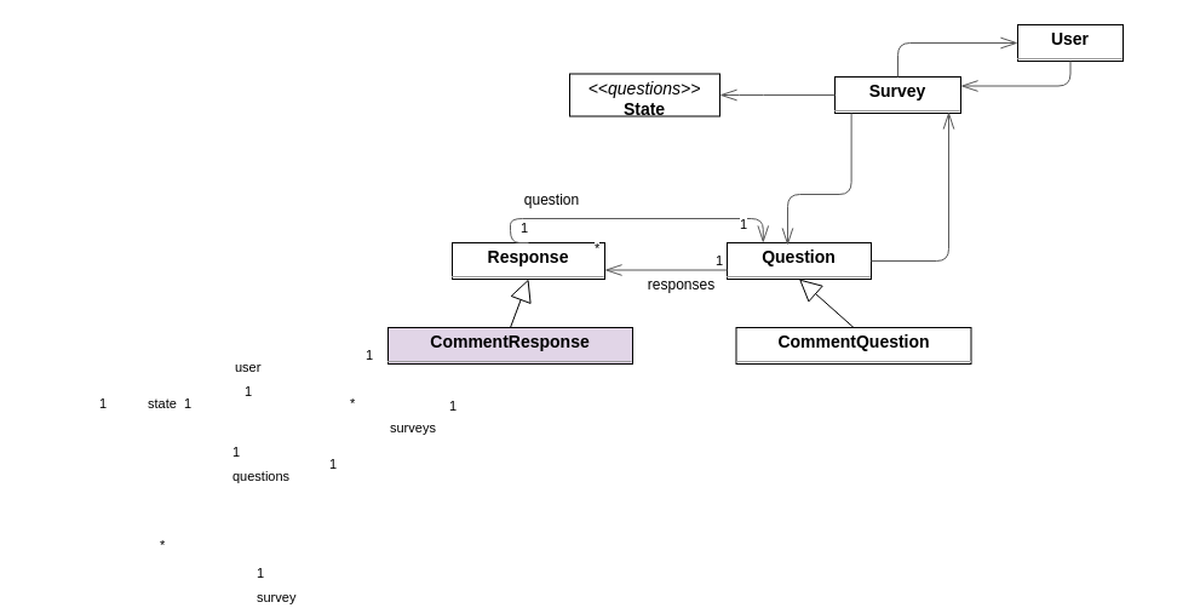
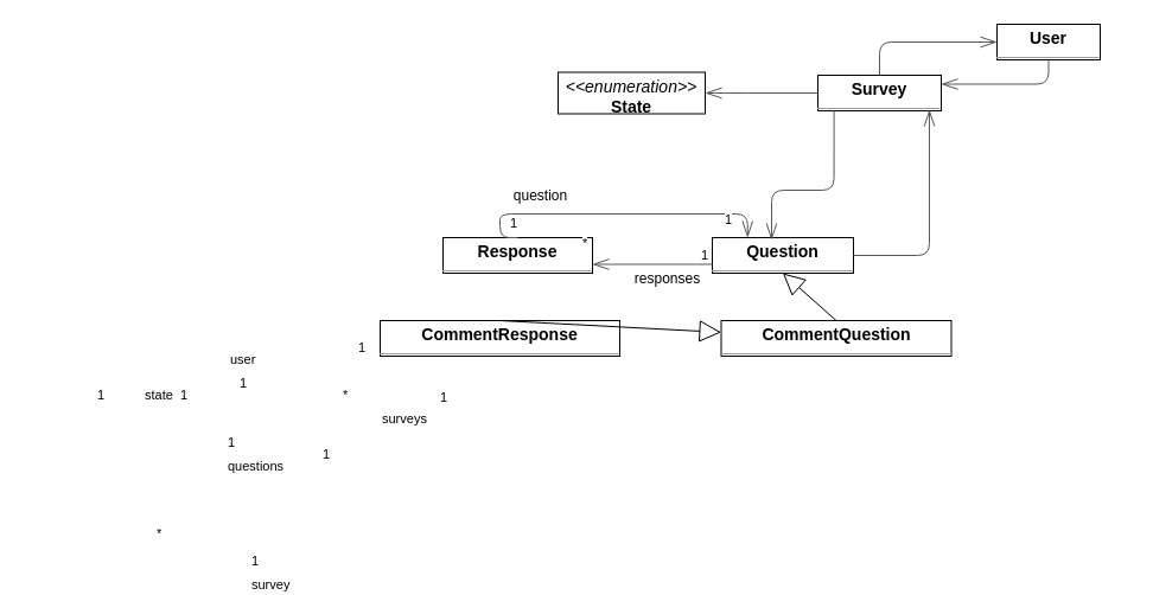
  <mxCell id="0" />
  <mxCell id="1" parent="0" />
  <mxCell id="2" value="&lt;p style=&quot;margin:0px;margin-top:4px;text-align:center;&quot;&gt;&lt;b&gt;CommentQuestion&lt;/b&gt;&lt;/p&gt;&lt;hr size=&quot;1&quot;/&gt;" style="verticalAlign=top;align=left;overflow=fill;fontSize=14;fontFamily=Helvetica;html=1;rounded=0;shadow=0;comic=0;labelBackgroundColor=none;strokeWidth=1;" parent="1" vertex="1"><mxGeometry x="307.5" y="270" width="194" height="30" as="geometry" /></mxCell>
- <mxCell id="3" value="&lt;p style=&quot;margin:0px;margin-top:4px;text-align:center;&quot;&gt;&lt;b&gt;CommentResponse&lt;/b&gt;&lt;/p&gt;&lt;hr size=&quot;1&quot;/&gt;" style="verticalAlign=top;align=left;overflow=fill;fontSize=14;fontFamily=Helvetica;html=1;rounded=0;shadow=0;comic=0;labelBackgroundColor=none;strokeWidth=1;fillColor=#e1d5e7;" parent="1" vertex="1"><mxGeometry x="20" y="270" width="202" height="30" as="geometry" /></mxCell>
+ <mxCell id="3" value="&lt;p style=&quot;margin:0px;margin-top:4px;text-align:center;&quot;&gt;&lt;b&gt;CommentResponse&lt;/b&gt;&lt;/p&gt;&lt;hr size=&quot;1&quot;/&gt;" style="verticalAlign=top;align=left;overflow=fill;fontSize=14;fontFamily=Helvetica;html=1;rounded=0;shadow=0;comic=0;labelBackgroundColor=none;strokeWidth=1;" parent="1" vertex="1"><mxGeometry x="20" y="270" width="202" height="30" as="geometry" /></mxCell>
  <mxCell id="4" value="&lt;p style=&quot;margin:0px;margin-top:4px;text-align:center;&quot;&gt;&lt;b&gt;Question&lt;/b&gt;&lt;/p&gt;&lt;hr size=&quot;1&quot;/&gt;" style="verticalAlign=top;align=left;overflow=fill;fontSize=14;fontFamily=Helvetica;html=1;rounded=0;shadow=0;comic=0;labelBackgroundColor=none;strokeWidth=1;" parent="1" vertex="1"><mxGeometry x="300" y="200" width="119" height="30" as="geometry" /></mxCell>
  <mxCell id="5" value="&lt;p style=&quot;margin:0px;margin-top:4px;text-align:center;&quot;&gt;&lt;b&gt;Response&lt;/b&gt;&lt;/p&gt;&lt;hr size=&quot;1&quot;/&gt;" style="verticalAlign=top;align=left;overflow=fill;fontSize=14;fontFamily=Helvetica;html=1;rounded=0;shadow=0;comic=0;labelBackgroundColor=none;strokeWidth=1;" parent="1" vertex="1"><mxGeometry x="73" y="200" width="126" height="30" as="geometry" /></mxCell>
- <mxCell id="6" value="&lt;p style=&quot;margin:0px;margin-top:4px;text-align:center;&quot;&gt;&lt;i&gt;&amp;lt;&amp;lt;questions&amp;gt;&amp;gt;&lt;/i&gt;&lt;br/&gt;&lt;b&gt;State&lt;/b&gt;&lt;/p&gt;&lt;hr size=&quot;1&quot;/&gt;" style="verticalAlign=top;align=left;overflow=fill;fontSize=14;fontFamily=Helvetica;html=1;rounded=0;shadow=0;comic=0;labelBackgroundColor=none;strokeWidth=1;" parent="1" vertex="1"><mxGeometry x="170" y="60.5" width="124" height="35" as="geometry" /></mxCell>
+ <mxCell id="6" value="&lt;p style=&quot;margin:0px;margin-top:4px;text-align:center;&quot;&gt;&lt;i&gt;&amp;lt;&amp;lt;enumeration&amp;gt;&amp;gt;&lt;/i&gt;&lt;br/&gt;&lt;b&gt;State&lt;/b&gt;&lt;/p&gt;&lt;hr size=&quot;1&quot;/&gt;" style="verticalAlign=top;align=left;overflow=fill;fontSize=14;fontFamily=Helvetica;html=1;rounded=0;shadow=0;comic=0;labelBackgroundColor=none;strokeWidth=1;" parent="1" vertex="1"><mxGeometry x="170" y="60.5" width="124" height="35" as="geometry" /></mxCell>
  <mxCell id="7" value="&lt;p style=&quot;margin:0px;margin-top:4px;text-align:center;&quot;&gt;&lt;b&gt;Survey&lt;/b&gt;&lt;/p&gt;&lt;hr size=&quot;1&quot;/&gt;" style="verticalAlign=top;align=left;overflow=fill;fontSize=14;fontFamily=Helvetica;html=1;rounded=0;shadow=0;comic=0;labelBackgroundColor=none;strokeWidth=1;" parent="1" vertex="1"><mxGeometry x="389" y="63" width="104" height="30" as="geometry" /></mxCell>
  <mxCell id="8" value="&lt;p style=&quot;margin:0px;margin-top:4px;text-align:center;&quot;&gt;&lt;b&gt;User&lt;/b&gt;&lt;/p&gt;&lt;hr size=&quot;1&quot;/&gt;" style="verticalAlign=top;align=left;overflow=fill;fontSize=14;fontFamily=Helvetica;html=1;rounded=0;shadow=0;comic=0;labelBackgroundColor=none;strokeWidth=1;" parent="1" vertex="1"><mxGeometry x="540" y="20" width="87" height="30" as="geometry" /></mxCell>
  <mxCell id="9" value="" style="html=1;rounded=1;edgeStyle=orthogonalEdgeStyle;dashed=0;startArrow=diamondThinstartSize=12;endArrow=openThin;endSize=12;strokeColor=#595959;exitX=1;exitY=0.5;exitDx=0;exitDy=0;entryX=0.904;entryY=0.967;entryDx=0;entryDy=0;entryPerimeter=0;" parent="1" source="4" target="7" edge="1"><mxGeometry width="50" height="50" relative="1" as="geometry"><Array as="points"><mxPoint x="483" y="215" /></Array><mxPoint x="500" y="130" as="targetPoint" /></mxGeometry></mxCell>
  <mxCell id="10" value="1" style="edgeLabel;resizable=0;html=1;align=left;verticalAlign=top;strokeColor=default;" parent="9" vertex="1" connectable="0"><mxGeometry x="-90" y="460" as="geometry" /></mxCell>
  <mxCell id="11" value="1" style="edgeLabel;resizable=0;html=1;align=left;verticalAlign=top;strokeColor=default;" parent="9" vertex="1" connectable="0"><mxGeometry x="-30" y="370" as="geometry" /></mxCell>
  <mxCell id="12" value="survey" style="edgeLabel;resizable=0;html=1;align=left;verticalAlign=top;strokeColor=default;" parent="9" vertex="1" connectable="0"><mxGeometry x="-90" y="480" as="geometry" /></mxCell>
  <mxCell id="13" value="" style="html=1;rounded=1;edgeStyle=orthogonalEdgeStyle;dashed=0;startArrow=diamondThinstartSize=12;endArrow=openThin;endSize=12;strokeColor=#595959;exitX=0.131;exitY=1.000;exitDx=0;exitDy=0;entryX=0.42;entryY=0.067;entryDx=0;entryDy=0;entryPerimeter=0;" parent="1" source="7" target="4" edge="1"><mxGeometry width="50" height="50" relative="1" as="geometry"><Array as="points"><mxPoint x="403" y="160" /><mxPoint x="350" y="160" /></Array><mxPoint x="460" y="180" as="targetPoint" /></mxGeometry></mxCell>
  <mxCell id="14" value="1" style="edgeLabel;resizable=0;html=1;align=left;verticalAlign=top;strokeColor=default;" parent="13" vertex="1" connectable="0"><mxGeometry x="-110" y="360" as="geometry" /></mxCell>
  <mxCell id="15" value="*" style="edgeLabel;resizable=0;html=1;align=left;verticalAlign=top;strokeColor=default;" parent="13" vertex="1" connectable="0"><mxGeometry x="-140" y="450" as="geometry"><mxPoint x="-30" y="-13" as="offset" /></mxGeometry></mxCell>
  <mxCell id="16" value="questions" style="edgeLabel;resizable=0;html=1;align=left;verticalAlign=top;strokeColor=default;" parent="13" vertex="1" connectable="0"><mxGeometry x="-110" y="380" as="geometry" /></mxCell>
  <mxCell id="17" value="" style="html=1;rounded=1;edgeStyle=orthogonalEdgeStyle;dashed=0;startArrow=diamondThinstartSize=12;endArrow=openThin;endSize=12;strokeColor=#595959;exitX=0;exitY=0.5;exitDx=0;exitDy=0;entryX=1;entryY=0.5;entryDx=0;entryDy=0;" parent="1" source="7" target="6" edge="1"><mxGeometry width="50" height="50" relative="1" as="geometry"><Array as="points"><mxPoint x="320" y="78" /><mxPoint x="320" y="78" /></Array><mxPoint x="320" y="80" as="sourcePoint" /><mxPoint x="320" y="170" as="targetPoint" /></mxGeometry></mxCell>
  <mxCell id="18" value="1" style="edgeLabel;resizable=0;html=1;align=left;verticalAlign=top;strokeColor=default;" parent="17" vertex="1" connectable="0"><mxGeometry x="-220" y="320" as="geometry" /></mxCell>
  <mxCell id="19" value="1" style="edgeLabel;resizable=0;html=1;align=left;verticalAlign=top;strokeColor=default;" parent="17" vertex="1" connectable="0"><mxGeometry x="-150" y="320" as="geometry" /></mxCell>
  <mxCell id="20" value="state" style="edgeLabel;resizable=0;html=1;align=left;verticalAlign=top;strokeColor=default;" parent="17" vertex="1" connectable="0"><mxGeometry x="-180" y="320" as="geometry" /></mxCell>
  <mxCell id="21" value="" style="html=1;rounded=1;edgeStyle=orthogonalEdgeStyle;dashed=0;startArrow=diamondThinstartSize=12;endArrow=openThin;endSize=12;strokeColor=#595959;exitX=0.500;exitY=0.001;exitDx=0;exitDy=0;entryX=0;entryY=0.5;entryDx=0;entryDy=0;" parent="1" source="7" target="8" edge="1"><mxGeometry width="50" height="50" relative="1" as="geometry"><Array as="points"><mxPoint x="441" y="35" /></Array></mxGeometry></mxCell>
  <mxCell id="22" value="1" style="edgeLabel;resizable=0;html=1;align=left;verticalAlign=top;strokeColor=default;" parent="21" vertex="1" connectable="0"><mxGeometry y="280" as="geometry" /></mxCell>
  <mxCell id="23" value="1" style="edgeLabel;resizable=0;html=1;align=left;verticalAlign=top;strokeColor=default;" parent="21" vertex="1" connectable="0"><mxGeometry x="-100" y="310" as="geometry" /></mxCell>
  <mxCell id="24" value="user" style="edgeLabel;resizable=0;html=1;align=left;verticalAlign=top;strokeColor=default;" parent="21" vertex="1" connectable="0"><mxGeometry x="-108" y="290" as="geometry" /></mxCell>
  <mxCell id="25" value="" style="html=1;rounded=1;edgeStyle=orthogonalEdgeStyle;dashed=0;startArrow=diamondThinstartSize=12;endArrow=openThin;endSize=12;strokeColor=#595959;exitX=0.500;exitY=1.002;exitDx=0;exitDy=0;entryX=1;entryY=0.25;entryDx=0;entryDy=0;" parent="1" source="8" target="7" edge="1"><mxGeometry width="50" height="50" relative="1" as="geometry"><Array as="points"><mxPoint x="584" y="71" /></Array><mxPoint x="530" y="90" as="targetPoint" /></mxGeometry></mxCell>
  <mxCell id="26" value="1" style="edgeLabel;resizable=0;html=1;align=left;verticalAlign=top;strokeColor=default;direction=south;" parent="25" vertex="1" connectable="0"><mxGeometry y="400" as="geometry"><mxPoint x="69" y="-78" as="offset" /></mxGeometry></mxCell>
  <mxCell id="27" value="*" style="edgeLabel;resizable=0;html=1;align=left;verticalAlign=top;strokeColor=default;" parent="25" vertex="1" connectable="0"><mxGeometry x="-300" y="260" as="geometry"><mxPoint x="287" y="60" as="offset" /></mxGeometry></mxCell>
  <mxCell id="28" value="surveys" style="edgeLabel;resizable=0;html=1;align=left;verticalAlign=top;strokeColor=default;" parent="25" vertex="1" connectable="0"><mxGeometry x="20" y="340" as="geometry" /></mxCell>
  <mxCell id="29" value="" style="endArrow=block;endSize=16;endFill=0;html=1;rounded=0;entryX=0.5;entryY=1;entryDx=0;entryDy=0;exitX=0.5;exitY=0;exitDx=0;exitDy=0;" edge="1" parent="1" source="2" target="4"><mxGeometry x="-1" y="-95" width="160" relative="1" as="geometry"><mxPoint x="36.5" y="360" as="sourcePoint" /><mxPoint x="196.5" y="360" as="targetPoint" /><mxPoint x="-90" y="-65" as="offset" /></mxGeometry></mxCell>
- <mxCell id="30" value="" style="endArrow=block;endSize=16;endFill=0;html=1;rounded=0;entryX=0.5;entryY=1;entryDx=0;entryDy=0;exitX=0.5;exitY=0;exitDx=0;exitDy=0;" edge="1" parent="1" source="3" target="5"><mxGeometry x="-1" y="-95" width="160" relative="1" as="geometry"><mxPoint x="242.5" y="270" as="sourcePoint" /><mxPoint x="242.5" y="230" as="targetPoint" /><mxPoint x="-90" y="-65" as="offset" /></mxGeometry></mxCell>
+ <mxCell id="30" value="" style="endArrow=block;endSize=16;endFill=0;html=1;rounded=0;exitX=0.5;exitY=0;exitDx=0;exitDy=0;" edge="1" parent="1" source="3" target="2"><mxGeometry x="-1" y="-95" width="160" relative="1" as="geometry"><mxPoint x="242.5" y="270" as="sourcePoint" /><mxPoint x="242.5" y="230" as="targetPoint" /><mxPoint x="-90" y="-65" as="offset" /></mxGeometry></mxCell>
  <mxCell id="31" value="" style="html=1;rounded=1;edgeStyle=orthogonalEdgeStyle;dashed=0;startArrow=diamondThinstartSize=12;endArrow=openThin;endSize=12;strokeColor=#595959;exitX=0.5;exitY=0;exitDx=0;exitDy=0;entryX=0.25;entryY=0;entryDx=0;entryDy=0;" edge="1" parent="1" source="5" target="4"><mxGeometry width="50" height="50" relative="1" as="geometry"><Array as="points"><mxPoint x="121" y="180" /><mxPoint x="330" y="180" /></Array><mxPoint x="110" y="178" as="sourcePoint" /><mxPoint x="209" y="150" as="targetPoint" /></mxGeometry></mxCell>
  <mxCell id="32" value="1" style="edgeLabel;resizable=0;html=1;align=left;verticalAlign=top;strokeColor=default;" vertex="1" connectable="0" parent="31"><mxGeometry y="280" as="geometry" /></mxCell>
  <mxCell id="33" value="1" style="edgeLabel;resizable=0;html=1;align=left;verticalAlign=top;strokeColor=default;" vertex="1" connectable="0" parent="31"><mxGeometry x="-100" y="310" as="geometry" /></mxCell>
  <mxCell id="34" value="user" style="edgeLabel;resizable=0;html=1;align=left;verticalAlign=top;strokeColor=default;" vertex="1" connectable="0" parent="31"><mxGeometry x="-108" y="290" as="geometry" /></mxCell>
  <mxCell id="35" value="" style="html=1;rounded=1;edgeStyle=orthogonalEdgeStyle;dashed=0;startArrow=diamondThinstartSize=12;endArrow=openThin;endSize=12;strokeColor=#595959;exitX=0;exitY=0.75;exitDx=0;exitDy=0;entryX=1;entryY=0.75;entryDx=0;entryDy=0;" edge="1" parent="1" source="4" target="5"><mxGeometry width="50" height="50" relative="1" as="geometry"><mxPoint x="93" y="135" as="sourcePoint" /><mxPoint x="220" y="190" as="targetPoint" /></mxGeometry></mxCell>
  <mxCell id="36" value="1" style="edgeLabel;resizable=0;html=1;align=left;verticalAlign=top;strokeColor=default;direction=south;" vertex="1" connectable="0" parent="35"><mxGeometry y="400" as="geometry"><mxPoint x="69" y="-78" as="offset" /></mxGeometry></mxCell>
  <mxCell id="37" value="*" style="edgeLabel;resizable=0;html=1;align=left;verticalAlign=top;strokeColor=default;" vertex="1" connectable="0" parent="35"><mxGeometry x="-300" y="260" as="geometry"><mxPoint x="287" y="60" as="offset" /></mxGeometry></mxCell>
  <mxCell id="38" value="surveys" style="edgeLabel;resizable=0;html=1;align=left;verticalAlign=top;strokeColor=default;" vertex="1" connectable="0" parent="35"><mxGeometry x="20" y="340" as="geometry" /></mxCell>
  <mxCell id="39" value="1" style="edgeLabel;resizable=0;html=1;align=left;verticalAlign=top;strokeColor=default;direction=south;" vertex="1" connectable="0" parent="1"><mxGeometry x="650" y="230" as="geometry"><mxPoint x="-522" y="-55" as="offset" /></mxGeometry></mxCell>
  <mxCell id="40" value="1" style="edgeLabel;resizable=0;html=1;align=left;verticalAlign=top;strokeColor=default;direction=south;" vertex="1" connectable="0" parent="1"><mxGeometry x="240" y="250" as="geometry"><mxPoint x="69" y="-78" as="offset" /></mxGeometry></mxCell>
  <mxCell id="41" value="question" style="text;html=1;align=center;verticalAlign=middle;resizable=0;points=[];autosize=1;strokeColor=none;fillColor=none;" vertex="1" parent="1"><mxGeometry x="120" y="150" width="70" height="30" as="geometry" /></mxCell>
  <mxCell id="42" value="1" style="edgeLabel;resizable=0;html=1;align=left;verticalAlign=top;strokeColor=default;direction=south;" vertex="1" connectable="0" parent="1"><mxGeometry x="220" y="280" as="geometry"><mxPoint x="69" y="-78" as="offset" /></mxGeometry></mxCell>
  <mxCell id="43" value="*" style="edgeLabel;resizable=0;html=1;align=left;verticalAlign=top;strokeColor=default;direction=south;" vertex="1" connectable="0" parent="1"><mxGeometry x="120" y="270" as="geometry"><mxPoint x="69" y="-78" as="offset" /></mxGeometry></mxCell>
  <mxCell id="44" value="responses" style="text;html=1;align=center;verticalAlign=middle;resizable=0;points=[];autosize=1;strokeColor=none;fillColor=none;" vertex="1" parent="1"><mxGeometry x="222" y="220" width="80" height="30" as="geometry" /></mxCell>
